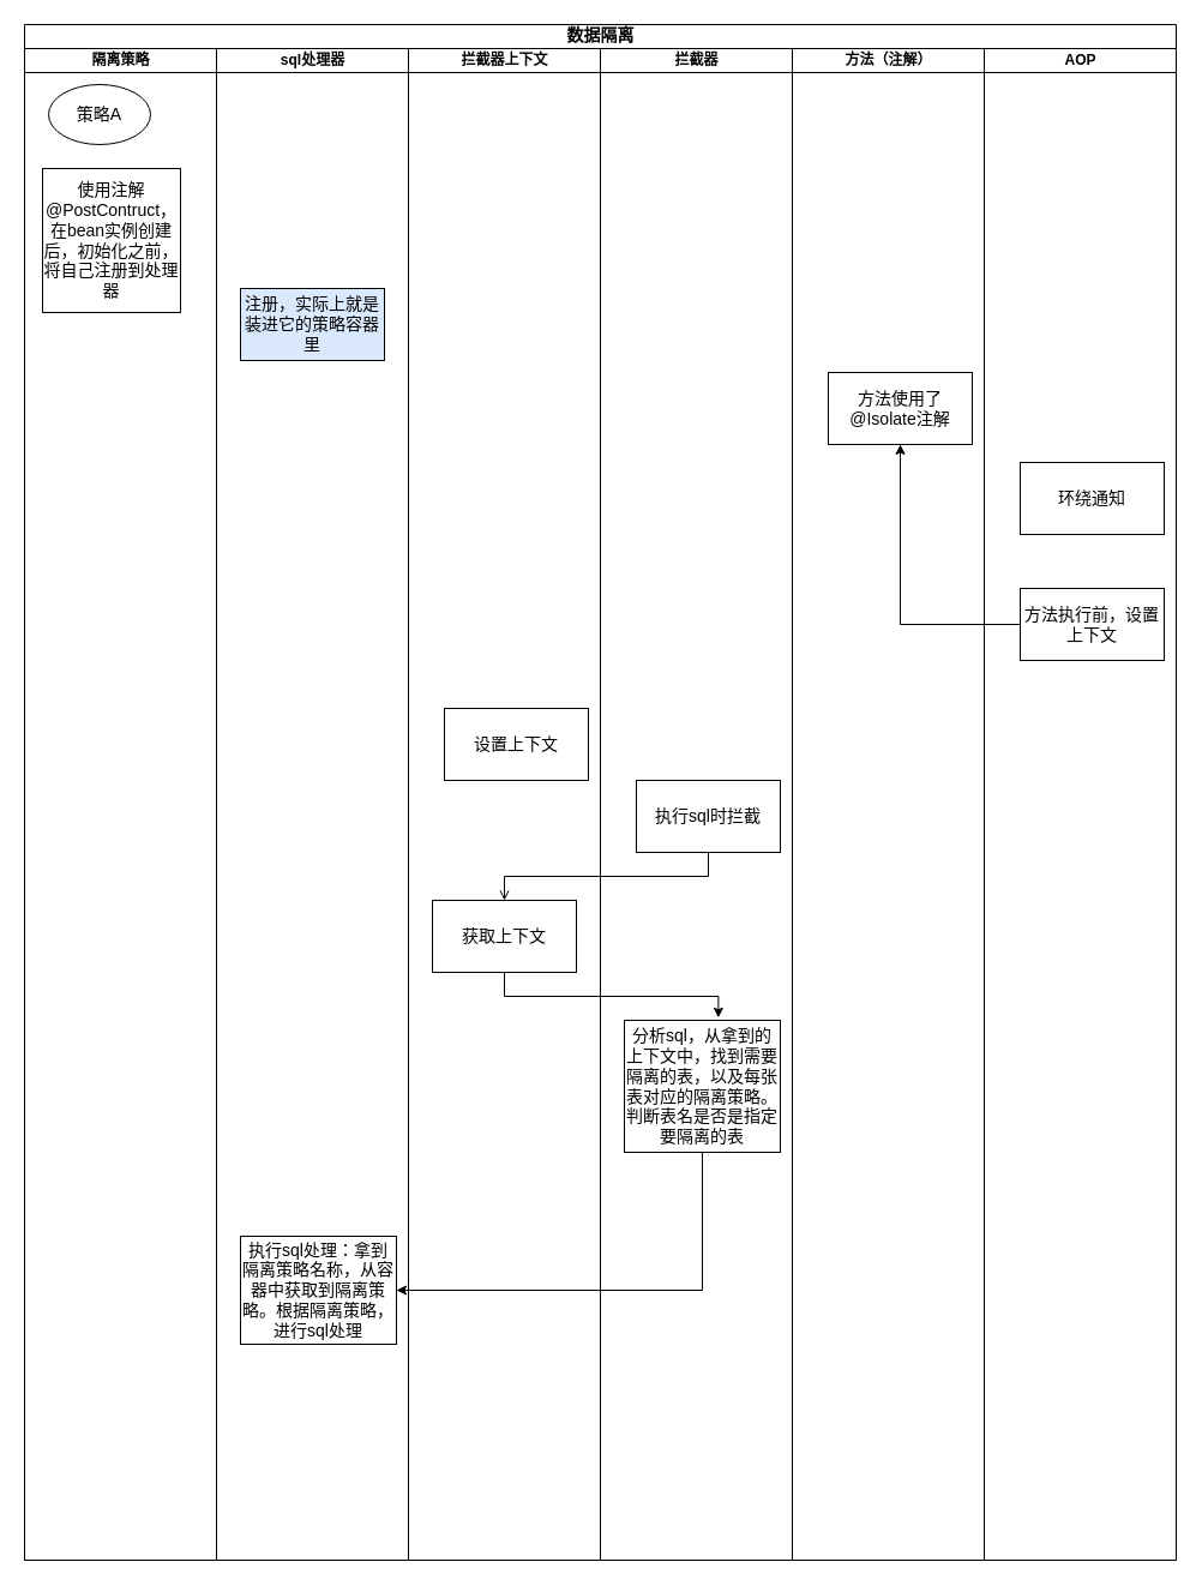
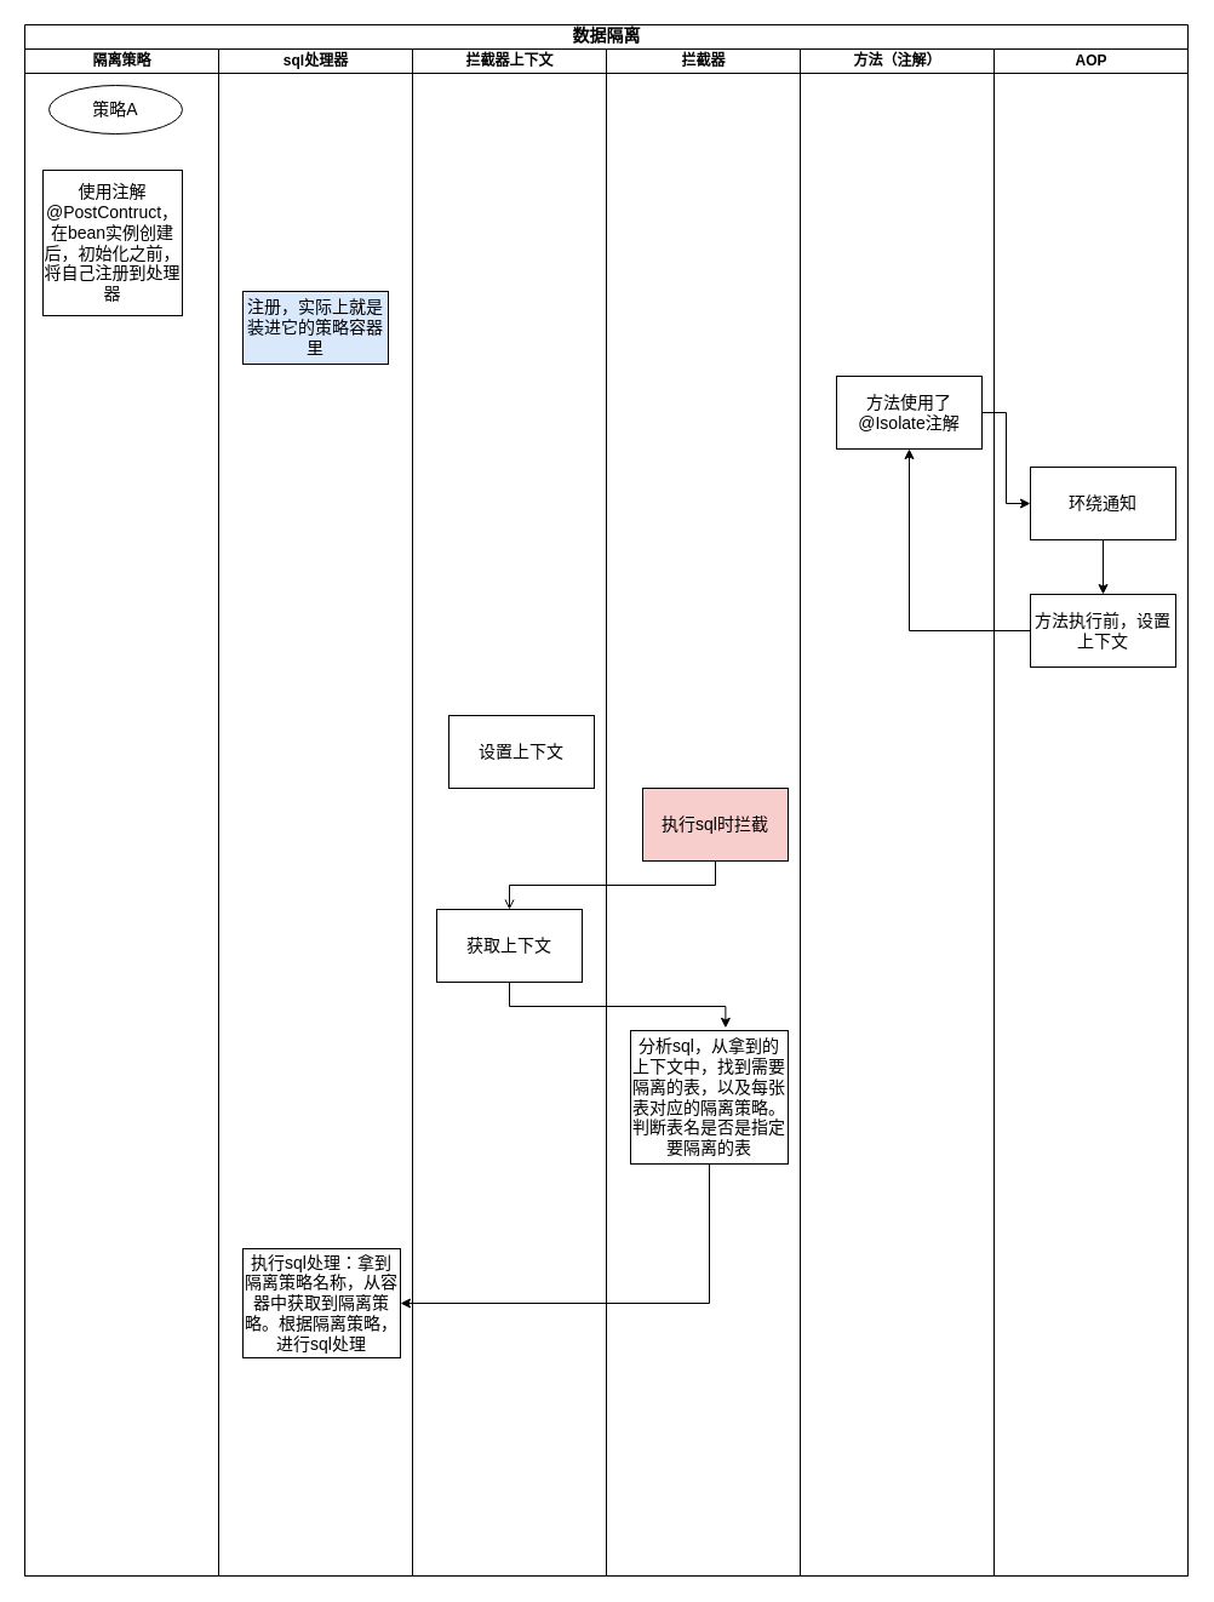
  <mxCell id="0" />
  <mxCell id="1" parent="0" />
  <mxCell id="2" value="&lt;font style=&quot;font-size: 14px&quot;&gt;数据隔离&lt;/font&gt;" style="swimlane;html=1;childLayout=stackLayout;startSize=20;rounded=0;shadow=0;labelBackgroundColor=none;strokeWidth=1;fontFamily=Verdana;fontSize=8;align=center;" parent="1" vertex="1"><mxGeometry x="20" y="20" width="960" height="1280" as="geometry" /></mxCell>
  <mxCell id="3" value="隔离策略" style="swimlane;html=1;startSize=20;" parent="2" vertex="1"><mxGeometry y="20" width="160" height="1260" as="geometry" /></mxCell>
- <mxCell id="4" value="策略A" style="ellipse;whiteSpace=wrap;html=1;fontSize=14;" vertex="1" parent="3"><mxGeometry x="20" y="30" width="85" height="50" as="geometry" /></mxCell>
+ <mxCell id="4" value="策略A" style="ellipse;whiteSpace=wrap;html=1;fontSize=14;" vertex="1" parent="3"><mxGeometry x="20" y="30" width="110" height="40" as="geometry" /></mxCell>
  <mxCell id="5" value="使用注解@PostContruct，在bean实例创建后，初始化之前，将自己注册到处理器&lt;br&gt;" style="rounded=0;whiteSpace=wrap;html=1;fontSize=14;" vertex="1" parent="3"><mxGeometry x="15" y="100" width="115" height="120" as="geometry" /></mxCell>
  <mxCell id="6" value="sql处理器" style="swimlane;html=1;startSize=20;" parent="2" vertex="1"><mxGeometry x="160" y="20" width="160" height="1260" as="geometry" /></mxCell>
  <mxCell id="7" value="注册，实际上就是装进它的策略容器里" style="rounded=0;whiteSpace=wrap;html=1;fontSize=14;fillColor=#dae8fc;" vertex="1" parent="6"><mxGeometry x="20" y="200" width="120" height="60" as="geometry" /></mxCell>
  <mxCell id="8" value="执行sql处理：拿到隔离策略名称，从容器中获取到隔离策略。根据隔离策略，进行sql处理" style="rounded=0;whiteSpace=wrap;html=1;fontSize=14;" vertex="1" parent="6"><mxGeometry x="20" y="990" width="130" height="90" as="geometry" /></mxCell>
  <mxCell id="9" value="拦截器上下文" style="swimlane;html=1;startSize=20;" parent="2" vertex="1"><mxGeometry x="320" y="20" width="160" height="1260" as="geometry" /></mxCell>
  <mxCell id="10" value="设置上下文" style="rounded=0;whiteSpace=wrap;html=1;fontSize=14;" vertex="1" parent="9"><mxGeometry x="30" y="550" width="120" height="60" as="geometry" /></mxCell>
  <mxCell id="11" value="获取上下文" style="rounded=0;whiteSpace=wrap;html=1;fontSize=14;" vertex="1" parent="9"><mxGeometry x="20" y="710" width="120" height="60" as="geometry" /></mxCell>
  <mxCell id="12" value="拦截器" style="swimlane;html=1;startSize=20;" parent="2" vertex="1"><mxGeometry x="480" y="20" width="160" height="1260" as="geometry" /></mxCell>
- <mxCell id="13" value="执行sql时拦截" style="rounded=0;whiteSpace=wrap;html=1;fontSize=14;" vertex="1" parent="12"><mxGeometry x="30" y="610" width="120" height="60" as="geometry" /></mxCell>
+ <mxCell id="13" value="执行sql时拦截" style="rounded=0;whiteSpace=wrap;html=1;fontSize=14;fillColor=#f8cecc;" vertex="1" parent="12"><mxGeometry x="30" y="610" width="120" height="60" as="geometry" /></mxCell>
  <mxCell id="14" value="分析sql，从拿到的上下文中，找到需要隔离的表，以及每张表对应的隔离策略。判断表名是否是指定要隔离的表" style="rounded=0;whiteSpace=wrap;html=1;fontSize=14;" vertex="1" parent="12"><mxGeometry x="20" y="810" width="130" height="110" as="geometry" /></mxCell>
  <mxCell id="15" value="方法（注解）" style="swimlane;html=1;startSize=20;" parent="2" vertex="1"><mxGeometry x="640" y="20" width="160" height="1260" as="geometry" /></mxCell>
  <mxCell id="16" value="方法使用了@Isolate注解" style="rounded=0;whiteSpace=wrap;html=1;fontSize=14;" vertex="1" parent="15"><mxGeometry x="30" y="270" width="120" height="60" as="geometry" /></mxCell>
  <mxCell id="17" value="AOP" style="swimlane;html=1;startSize=20;" parent="2" vertex="1"><mxGeometry x="800" y="20" width="160" height="1260" as="geometry" /></mxCell>
+ <mxCell id="18" value="" style="edgeStyle=orthogonalEdgeStyle;rounded=0;orthogonalLoop=1;jettySize=auto;html=1;fontSize=14;" edge="1" parent="17" source="19" target="20"><mxGeometry relative="1" as="geometry" /></mxCell>
  <mxCell id="19" value="环绕通知" style="rounded=0;whiteSpace=wrap;html=1;fontSize=14;" vertex="1" parent="17"><mxGeometry x="30" y="345" width="120" height="60" as="geometry" /></mxCell>
  <mxCell id="20" value="方法执行前，设置上下文" style="rounded=0;whiteSpace=wrap;html=1;fontSize=14;" vertex="1" parent="17"><mxGeometry x="30" y="450" width="120" height="60" as="geometry" /></mxCell>
+ <mxCell id="21" style="edgeStyle=orthogonalEdgeStyle;rounded=0;orthogonalLoop=1;jettySize=auto;html=1;exitX=1;exitY=0.5;exitDx=0;exitDy=0;entryX=0;entryY=0.5;entryDx=0;entryDy=0;fontSize=14;" edge="1" parent="2" source="16" target="19"><mxGeometry relative="1" as="geometry" /></mxCell>
  <mxCell id="22" style="edgeStyle=orthogonalEdgeStyle;rounded=0;orthogonalLoop=1;jettySize=auto;html=1;exitX=0;exitY=0.5;exitDx=0;exitDy=0;fontSize=14;" edge="1" parent="2" source="20" target="16"><mxGeometry relative="1" as="geometry" /></mxCell>
  <mxCell id="23" style="edgeStyle=orthogonalEdgeStyle;rounded=0;orthogonalLoop=1;jettySize=auto;html=1;exitX=0.5;exitY=1;exitDx=0;exitDy=0;entryX=0.5;entryY=0;entryDx=0;entryDy=0;fontSize=14;endArrow=open;" edge="1" parent="2" source="13" target="11"><mxGeometry relative="1" as="geometry" /></mxCell>
  <mxCell id="24" style="edgeStyle=orthogonalEdgeStyle;rounded=0;orthogonalLoop=1;jettySize=auto;html=1;exitX=0.5;exitY=1;exitDx=0;exitDy=0;entryX=0.603;entryY=-0.02;entryDx=0;entryDy=0;entryPerimeter=0;fontSize=14;" edge="1" parent="2" source="11" target="14"><mxGeometry relative="1" as="geometry" /></mxCell>
  <mxCell id="25" style="edgeStyle=orthogonalEdgeStyle;rounded=0;orthogonalLoop=1;jettySize=auto;html=1;exitX=0.5;exitY=1;exitDx=0;exitDy=0;entryX=1;entryY=0.5;entryDx=0;entryDy=0;fontSize=14;" edge="1" parent="2" source="14" target="8"><mxGeometry relative="1" as="geometry" /></mxCell>
